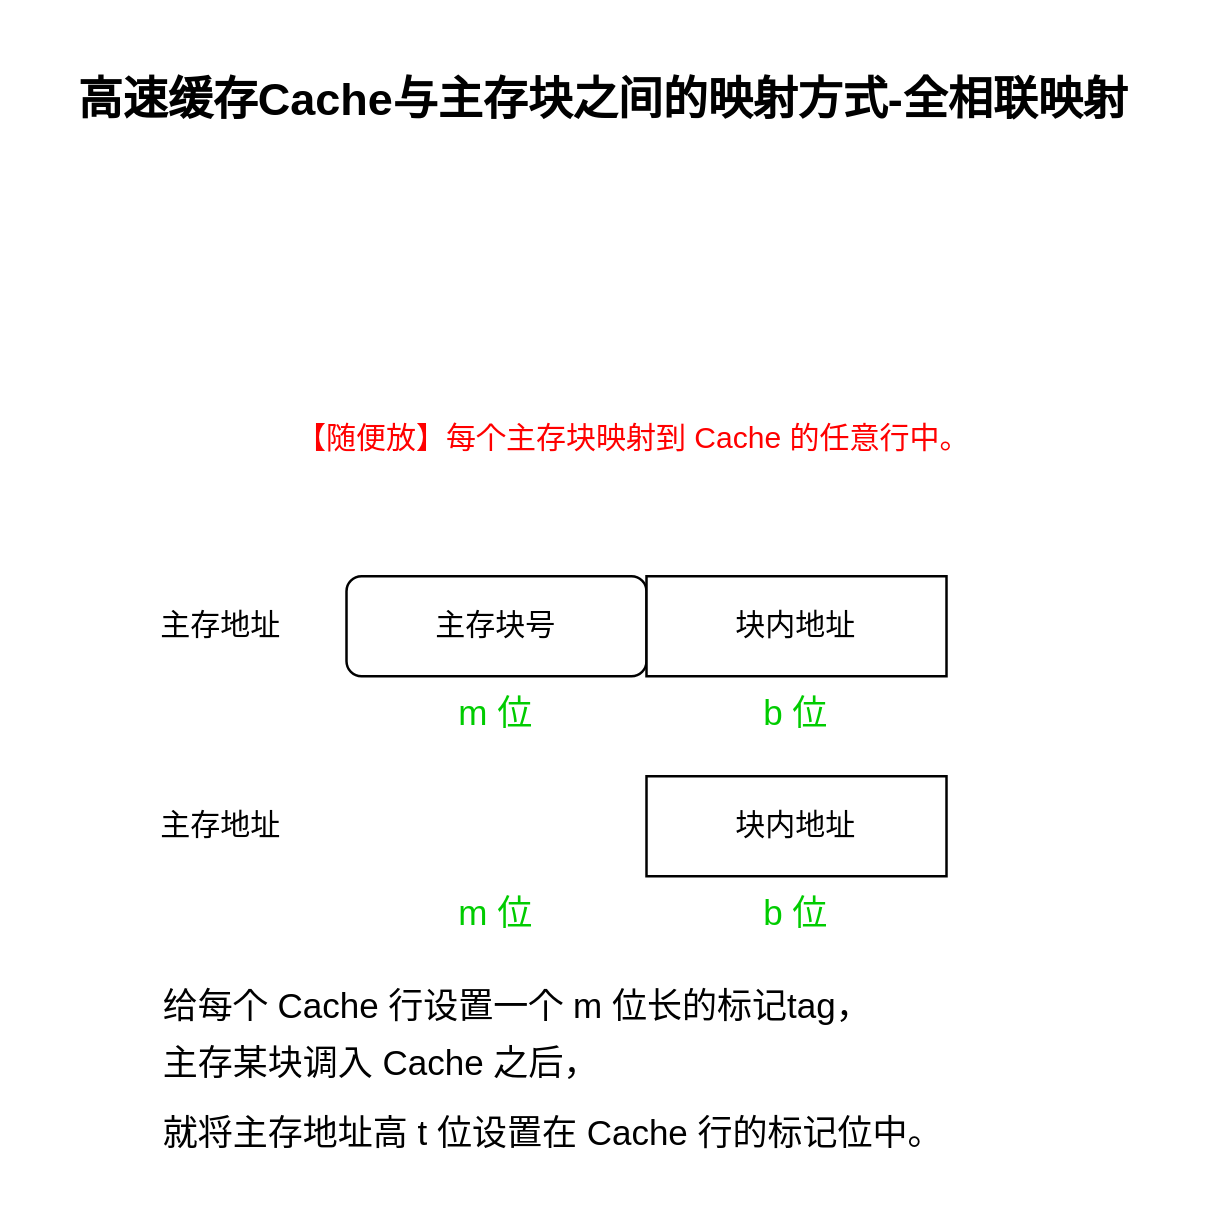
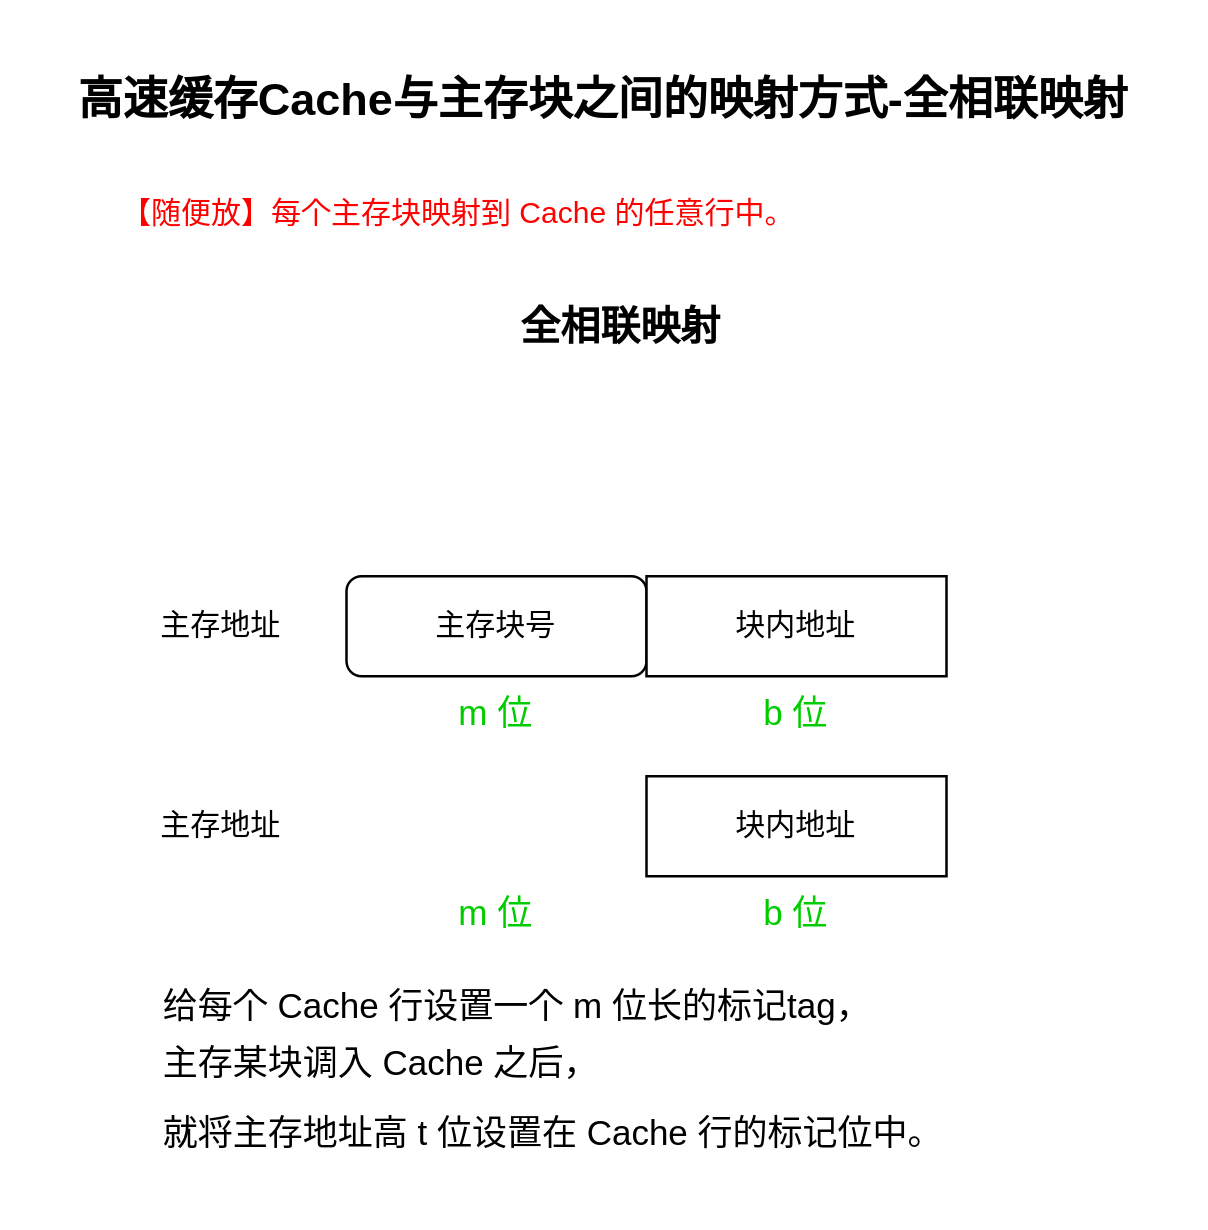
  <mxCell id="0" />
  <mxCell id="1" parent="0" />
  <mxCell id="2" value="高速缓存Cache与主存块之间的映射方式-全相联映射" style="text;html=1;align=center;verticalAlign=middle;whiteSpace=wrap;rounded=0;fontSize=18;fontStyle=1" parent="1" vertex="1"><mxGeometry x="20.5" y="20" width="440" height="40" as="geometry" /></mxCell>
- <mxCell id="4" value="&lt;p data-pm-slice=&quot;1 1 [&amp;quot;bulletList&amp;quot;,null,&amp;quot;listItem&amp;quot;,null]&quot; data-prosemirror-node-block=&quot;true&quot; data-prosemirror-node-name=&quot;paragraph&quot; data-prosemirror-content-type=&quot;node&quot;&gt;&lt;span data-prosemirror-mark-name=&quot;strong&quot; data-prosemirror-content-type=&quot;mark&quot;&gt;&lt;font style=&quot;color: rgb(255, 0, 0);&quot;&gt;【随便放】每个主存块映射到 Cache 的任意行中。&lt;/font&gt;&lt;/span&gt;&lt;/p&gt;" style="text;html=1;align=center;verticalAlign=middle;whiteSpace=wrap;rounded=0;" parent="1" vertex="1"><mxGeometry x="108" y="160" width="290" height="30" as="geometry" /></mxCell>
+ <mxCell id="3" value="全相联映射" style="text;html=1;align=center;verticalAlign=middle;whiteSpace=wrap;rounded=0;fontSize=16;fontStyle=1" parent="1" vertex="1"><mxGeometry x="188" y="110" width="120" height="40" as="geometry" /></mxCell>
+ <mxCell id="4" value="&lt;p data-pm-slice=&quot;1 1 [&amp;quot;bulletList&amp;quot;,null,&amp;quot;listItem&amp;quot;,null]&quot; data-prosemirror-node-block=&quot;true&quot; data-prosemirror-node-name=&quot;paragraph&quot; data-prosemirror-content-type=&quot;node&quot;&gt;&lt;span data-prosemirror-mark-name=&quot;strong&quot; data-prosemirror-content-type=&quot;mark&quot;&gt;&lt;font style=&quot;color: rgb(255, 0, 0);&quot;&gt;【随便放】每个主存块映射到 Cache 的任意行中。&lt;/font&gt;&lt;/span&gt;&lt;/p&gt;" style="text;html=1;align=center;verticalAlign=middle;whiteSpace=wrap;rounded=0;" parent="1" vertex="1"><mxGeometry x="38" y="70" width="290" height="30" as="geometry" /></mxCell>
  <mxCell id="5" value="主存块号" style="whiteSpace=wrap;html=1;container=0;rounded=1;" parent="1" vertex="1"><mxGeometry x="138" y="230" width="120" height="40" as="geometry" /></mxCell>
  <mxCell id="6" value="块内地址" style="rounded=0;whiteSpace=wrap;html=1;container=0;" parent="1" vertex="1"><mxGeometry x="258" y="230" width="120" height="40" as="geometry" /></mxCell>
  <mxCell id="7" value="主存地址" style="text;html=1;align=center;verticalAlign=middle;whiteSpace=wrap;rounded=0;" parent="1" vertex="1"><mxGeometry x="58" y="235" width="60" height="30" as="geometry" /></mxCell>
  <mxCell id="8" value="&lt;font style=&quot;font-size: 14px; color: rgb(0, 204, 0);&quot;&gt;m 位&lt;/font&gt;" style="text;html=1;align=center;verticalAlign=middle;whiteSpace=wrap;rounded=0;" parent="1" vertex="1"><mxGeometry x="168" y="270" width="60" height="30" as="geometry" /></mxCell>
  <mxCell id="9" value="&lt;font style=&quot;font-size: 14px; color: rgb(0, 204, 0);&quot;&gt;b 位&lt;/font&gt;" style="text;html=1;align=center;verticalAlign=middle;whiteSpace=wrap;rounded=0;" parent="1" vertex="1"><mxGeometry x="288" y="270" width="60" height="30" as="geometry" /></mxCell>
  <mxCell id="10" value="块内地址" style="rounded=0;whiteSpace=wrap;html=1;container=0;" parent="1" vertex="1"><mxGeometry x="258" y="310" width="120" height="40" as="geometry" /></mxCell>
  <mxCell id="11" value="主存地址" style="text;html=1;align=center;verticalAlign=middle;whiteSpace=wrap;rounded=0;" parent="1" vertex="1"><mxGeometry x="58" y="315" width="60" height="30" as="geometry" /></mxCell>
  <mxCell id="12" value="&lt;font style=&quot;font-size: 14px; color: rgb(0, 204, 0);&quot;&gt;m 位&lt;/font&gt;" style="text;html=1;align=center;verticalAlign=middle;whiteSpace=wrap;rounded=0;" parent="1" vertex="1"><mxGeometry x="168" y="350" width="60" height="30" as="geometry" /></mxCell>
  <mxCell id="13" value="&lt;font style=&quot;font-size: 14px; color: rgb(0, 204, 0);&quot;&gt;b 位&lt;/font&gt;" style="text;html=1;align=center;verticalAlign=middle;whiteSpace=wrap;rounded=0;" parent="1" vertex="1"><mxGeometry x="288" y="350" width="60" height="30" as="geometry" /></mxCell>
  <mxCell id="14" value="&lt;font style=&quot;color: rgb(0, 0, 0);&quot;&gt;给每个 Cache 行设置一个 m 位长的标记tag，&lt;/font&gt;&lt;div style=&quot;line-height: 200%;&quot;&gt;&lt;font style=&quot;color: rgb(0, 0, 0);&quot;&gt;主存某块调入 Cache 之后，&lt;/font&gt;&lt;/div&gt;&lt;div style=&quot;line-height: 200%;&quot;&gt;&lt;font style=&quot;color: rgb(0, 0, 0);&quot;&gt;就将主存地址高 t 位设置在 Cache 行的标记位中。&lt;/font&gt;&lt;/div&gt;" style="text;html=1;align=left;verticalAlign=middle;whiteSpace=wrap;rounded=0;fontSize=14;" parent="1" vertex="1"><mxGeometry x="63" y="390" width="355" height="80" as="geometry" /></mxCell>
